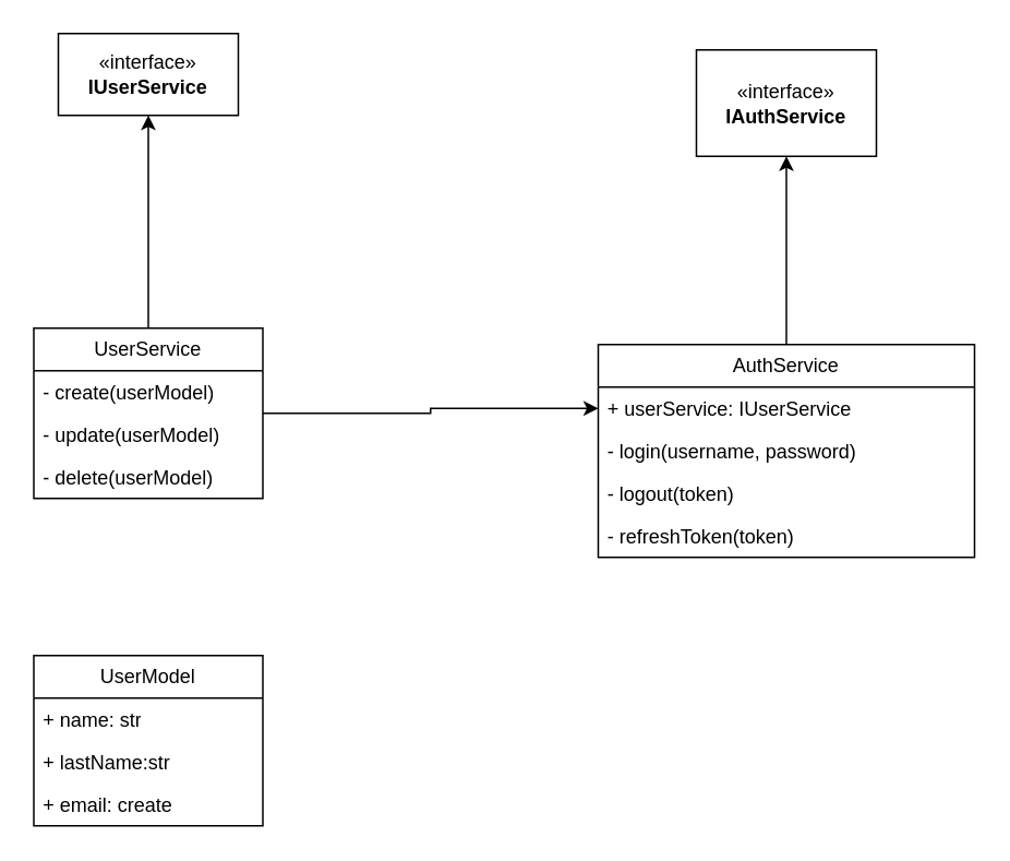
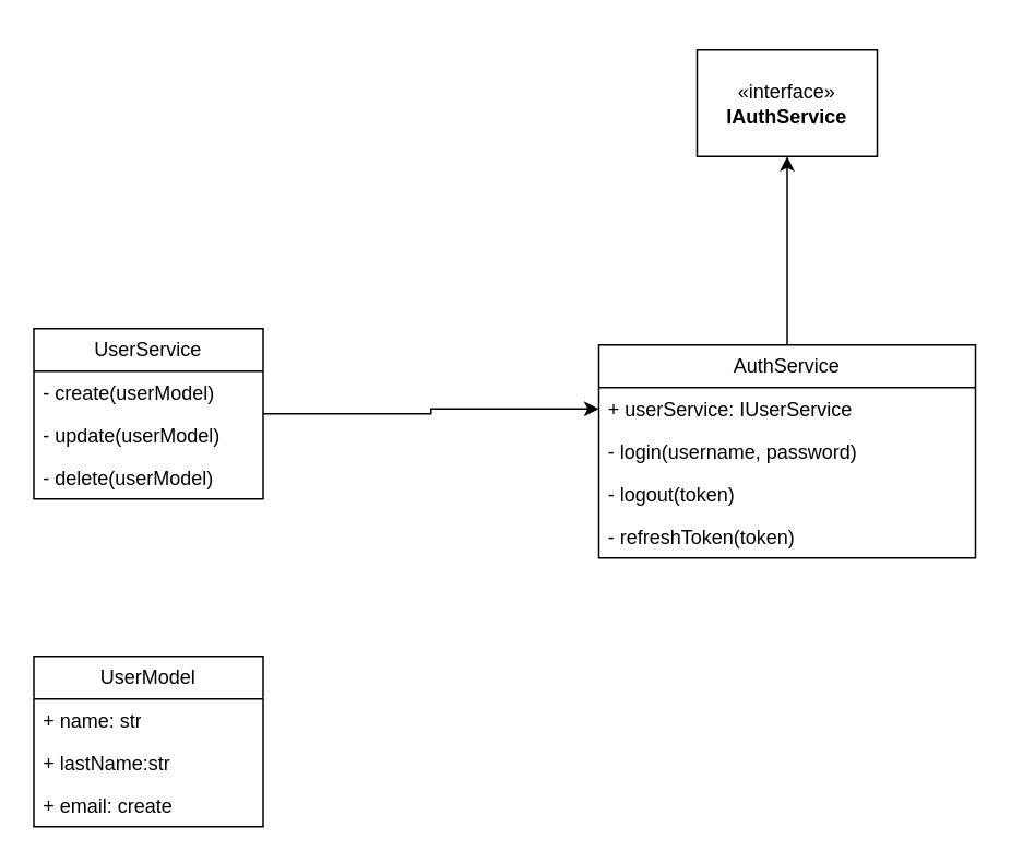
  <mxCell id="0" />
  <mxCell id="1" parent="0" />
- <mxCell id="2" style="edgeStyle=orthogonalEdgeStyle;rounded=0;orthogonalLoop=1;jettySize=auto;html=1;entryX=0.5;entryY=1;entryDx=0;entryDy=0;" edge="1" parent="1" source="4" target="8"><mxGeometry relative="1" as="geometry" /></mxCell>
  <mxCell id="3" style="edgeStyle=orthogonalEdgeStyle;rounded=0;orthogonalLoop=1;jettySize=auto;html=1;entryX=0;entryY=0.5;entryDx=0;entryDy=0;" edge="1" parent="1" source="4" target="12"><mxGeometry relative="1" as="geometry" /></mxCell>
  <mxCell id="4" value="UserService" style="swimlane;fontStyle=0;childLayout=stackLayout;horizontal=1;startSize=26;fillColor=none;horizontalStack=0;resizeParent=1;resizeParentMax=0;resizeLast=0;collapsible=1;marginBottom=0;whiteSpace=wrap;html=1;" vertex="1" parent="1"><mxGeometry x="20" y="200" width="140" height="104" as="geometry" /></mxCell>
  <mxCell id="5" value="- create(userModel)" style="text;strokeColor=none;fillColor=none;align=left;verticalAlign=top;spacingLeft=4;spacingRight=4;overflow=hidden;rotatable=0;points=[[0,0.5],[1,0.5]];portConstraint=eastwest;whiteSpace=wrap;html=1;" vertex="1" parent="4"><mxGeometry y="26" width="140" height="26" as="geometry" /></mxCell>
  <mxCell id="6" value="- update(userModel)" style="text;strokeColor=none;fillColor=none;align=left;verticalAlign=top;spacingLeft=4;spacingRight=4;overflow=hidden;rotatable=0;points=[[0,0.5],[1,0.5]];portConstraint=eastwest;whiteSpace=wrap;html=1;" vertex="1" parent="4"><mxGeometry y="52" width="140" height="26" as="geometry" /></mxCell>
  <mxCell id="7" value="- delete(userModel)" style="text;strokeColor=none;fillColor=none;align=left;verticalAlign=top;spacingLeft=4;spacingRight=4;overflow=hidden;rotatable=0;points=[[0,0.5],[1,0.5]];portConstraint=eastwest;whiteSpace=wrap;html=1;" vertex="1" parent="4"><mxGeometry y="78" width="140" height="26" as="geometry" /></mxCell>
- <mxCell id="8" value="«interface»&lt;br&gt;&lt;b&gt;IUserService&lt;/b&gt;" style="html=1;whiteSpace=wrap;" vertex="1" parent="1"><mxGeometry x="35" y="20" width="110" height="50" as="geometry" /></mxCell>
  <mxCell id="9" value="«interface»&lt;br&gt;&lt;b&gt;IAuthService&lt;/b&gt;" style="html=1;whiteSpace=wrap;" vertex="1" parent="1"><mxGeometry x="425" y="30" width="110" height="65" as="geometry" /></mxCell>
  <mxCell id="10" style="edgeStyle=orthogonalEdgeStyle;rounded=0;orthogonalLoop=1;jettySize=auto;html=1;entryX=0.5;entryY=1;entryDx=0;entryDy=0;" edge="1" parent="1" source="11" target="9"><mxGeometry relative="1" as="geometry"><Array as="points"><mxPoint x="480" y="170" /><mxPoint x="480" y="170" /></Array></mxGeometry></mxCell>
  <mxCell id="11" value="AuthService" style="swimlane;fontStyle=0;childLayout=stackLayout;horizontal=1;startSize=26;fillColor=none;horizontalStack=0;resizeParent=1;resizeParentMax=0;resizeLast=0;collapsible=1;marginBottom=0;whiteSpace=wrap;html=1;" vertex="1" parent="1"><mxGeometry x="365" y="210" width="230" height="130" as="geometry" /></mxCell>
  <mxCell id="12" value="+ userService: IUserService" style="text;strokeColor=none;fillColor=none;align=left;verticalAlign=top;spacingLeft=4;spacingRight=4;overflow=hidden;rotatable=0;points=[[0,0.5],[1,0.5]];portConstraint=eastwest;whiteSpace=wrap;html=1;" vertex="1" parent="11"><mxGeometry y="26" width="230" height="26" as="geometry" /></mxCell>
  <mxCell id="13" value="- login(username, password)" style="text;strokeColor=none;fillColor=none;align=left;verticalAlign=top;spacingLeft=4;spacingRight=4;overflow=hidden;rotatable=0;points=[[0,0.5],[1,0.5]];portConstraint=eastwest;whiteSpace=wrap;html=1;" vertex="1" parent="11"><mxGeometry y="52" width="230" height="26" as="geometry" /></mxCell>
  <mxCell id="14" value="- logout(token)" style="text;strokeColor=none;fillColor=none;align=left;verticalAlign=top;spacingLeft=4;spacingRight=4;overflow=hidden;rotatable=0;points=[[0,0.5],[1,0.5]];portConstraint=eastwest;whiteSpace=wrap;html=1;" vertex="1" parent="11"><mxGeometry y="78" width="230" height="26" as="geometry" /></mxCell>
  <mxCell id="15" value="- refreshToken(token)" style="text;strokeColor=none;fillColor=none;align=left;verticalAlign=top;spacingLeft=4;spacingRight=4;overflow=hidden;rotatable=0;points=[[0,0.5],[1,0.5]];portConstraint=eastwest;whiteSpace=wrap;html=1;" vertex="1" parent="11"><mxGeometry y="104" width="230" height="26" as="geometry" /></mxCell>
  <mxCell id="16" value="UserModel" style="swimlane;fontStyle=0;childLayout=stackLayout;horizontal=1;startSize=26;fillColor=none;horizontalStack=0;resizeParent=1;resizeParentMax=0;resizeLast=0;collapsible=1;marginBottom=0;whiteSpace=wrap;html=1;" vertex="1" parent="1"><mxGeometry x="20" y="400" width="140" height="104" as="geometry" /></mxCell>
  <mxCell id="17" value="+ name: str" style="text;strokeColor=none;fillColor=none;align=left;verticalAlign=top;spacingLeft=4;spacingRight=4;overflow=hidden;rotatable=0;points=[[0,0.5],[1,0.5]];portConstraint=eastwest;whiteSpace=wrap;html=1;" vertex="1" parent="16"><mxGeometry y="26" width="140" height="26" as="geometry" /></mxCell>
  <mxCell id="18" value="+ lastName:str" style="text;strokeColor=none;fillColor=none;align=left;verticalAlign=top;spacingLeft=4;spacingRight=4;overflow=hidden;rotatable=0;points=[[0,0.5],[1,0.5]];portConstraint=eastwest;whiteSpace=wrap;html=1;" vertex="1" parent="16"><mxGeometry y="52" width="140" height="26" as="geometry" /></mxCell>
  <mxCell id="19" value="+ email: create" style="text;strokeColor=none;fillColor=none;align=left;verticalAlign=top;spacingLeft=4;spacingRight=4;overflow=hidden;rotatable=0;points=[[0,0.5],[1,0.5]];portConstraint=eastwest;whiteSpace=wrap;html=1;" vertex="1" parent="16"><mxGeometry y="78" width="140" height="26" as="geometry" /></mxCell>
